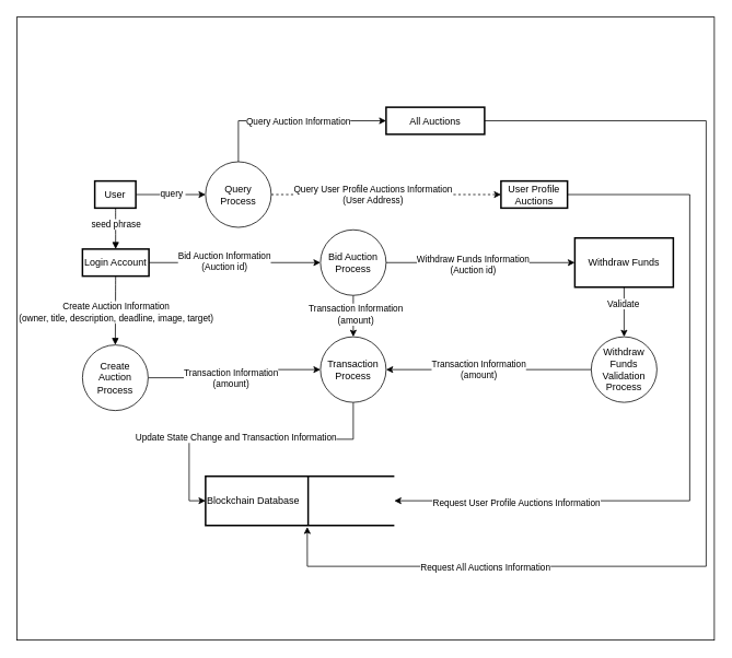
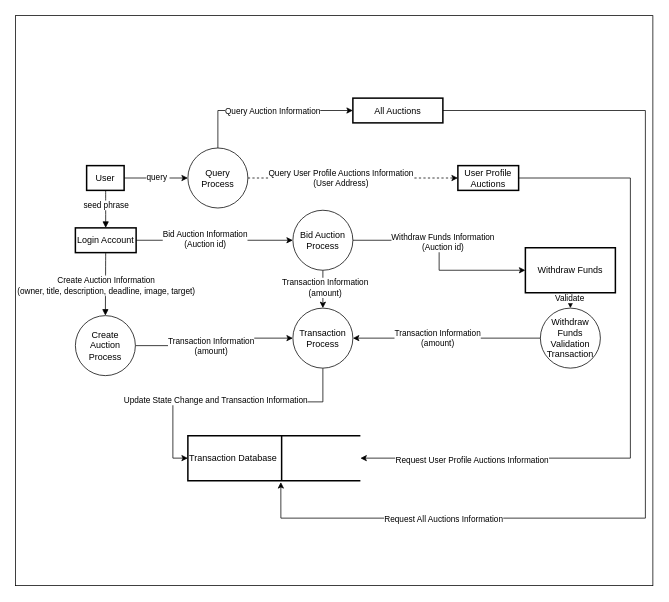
  <mxCell id="0" />
  <mxCell id="1" parent="0" />
  <mxCell id="2" value="" style="rounded=0;whiteSpace=wrap;html=1;" vertex="1" parent="1"><mxGeometry width="850" height="760" as="geometry" x="20" y="20" /></mxCell>
  <mxCell id="3" value="" style="edgeStyle=orthogonalEdgeStyle;rounded=0;orthogonalLoop=1;jettySize=auto;html=1;" edge="1" parent="1" source="5" target="37"><mxGeometry relative="1" as="geometry"><mxPoint x="250" y="236.5" as="targetPoint" /></mxGeometry></mxCell>
  <mxCell id="4" value="query&amp;nbsp;" style="edgeLabel;html=1;align=center;verticalAlign=middle;resizable=0;points=[];" vertex="1" connectable="0" parent="3"><mxGeometry x="0.03" y="1" relative="1" as="geometry"><mxPoint as="offset" /></mxGeometry></mxCell>
  <mxCell id="5" value="User" style="whiteSpace=wrap;strokeWidth=2;" parent="1" vertex="1"><mxGeometry x="115" y="220" width="50" height="33" as="geometry" /></mxCell>
  <mxCell id="6" value="" style="edgeStyle=orthogonalEdgeStyle;rounded=0;orthogonalLoop=1;jettySize=auto;html=1;entryX=0;entryY=0.5;entryDx=0;entryDy=0;" edge="1" parent="1" source="8" target="33"><mxGeometry relative="1" as="geometry" /></mxCell>
  <mxCell id="7" value="Bid Auction Information&lt;br&gt;(Auction id)" style="edgeLabel;html=1;align=center;verticalAlign=middle;resizable=0;points=[];" vertex="1" connectable="0" parent="6"><mxGeometry x="-0.128" y="2" relative="1" as="geometry"><mxPoint as="offset" /></mxGeometry></mxCell>
  <mxCell id="8" value="Login Account" style="whiteSpace=wrap;strokeWidth=2;" parent="1" vertex="1"><mxGeometry x="100" y="303" width="81" height="33" as="geometry" /></mxCell>
  <mxCell id="9" value="" style="edgeStyle=orthogonalEdgeStyle;rounded=0;orthogonalLoop=1;jettySize=auto;html=1;entryX=0;entryY=0.5;entryDx=0;entryDy=0;exitX=1;exitY=0.5;exitDx=0;exitDy=0;" edge="1" parent="1" source="34" target="26"><mxGeometry relative="1" as="geometry"><mxPoint x="370" y="436.5" as="targetPoint" /></mxGeometry></mxCell>
  <mxCell id="10" value="Transaction Information&lt;br&gt;(amount)" style="edgeLabel;html=1;align=center;verticalAlign=middle;resizable=0;points=[];" vertex="1" connectable="0" parent="9"><mxGeometry x="-0.333" y="3" relative="1" as="geometry"><mxPoint x="27" y="3" as="offset" /></mxGeometry></mxCell>
  <mxCell id="11" value="" style="edgeStyle=orthogonalEdgeStyle;rounded=0;orthogonalLoop=1;jettySize=auto;html=1;dashed=1;" edge="1" parent="1" source="37" target="32"><mxGeometry relative="1" as="geometry"><mxPoint x="331" y="236.5" as="sourcePoint" /></mxGeometry></mxCell>
  <mxCell id="12" value="Query User Profile Auctions Information&lt;br&gt;(User Address)" style="edgeLabel;html=1;align=center;verticalAlign=middle;resizable=0;points=[];" vertex="1" connectable="0" parent="11"><mxGeometry x="-0.232" y="-2" relative="1" as="geometry"><mxPoint x="15" y="-2" as="offset" /></mxGeometry></mxCell>
  <mxCell id="13" value="" style="curved=1;startArrow=none;endArrow=block;exitX=0.508;exitY=1.012;entryX=0.499;entryY=0.012;" parent="1" source="5" target="8" edge="1"><mxGeometry relative="1" as="geometry"><Array as="points" /></mxGeometry></mxCell>
  <mxCell id="14" value="seed phrase" style="edgeLabel;html=1;align=center;verticalAlign=middle;resizable=0;points=[];" vertex="1" connectable="0" parent="13"><mxGeometry x="-0.22" relative="1" as="geometry"><mxPoint as="offset" /></mxGeometry></mxCell>
  <mxCell id="15" value="" style="curved=1;startArrow=none;endArrow=block;exitX=0.499;exitY=1.024;entryX=0.5;entryY=0;entryDx=0;entryDy=0;" parent="1" source="8" target="34" edge="1"><mxGeometry relative="1" as="geometry"><Array as="points" /></mxGeometry></mxCell>
  <mxCell id="16" value="Create Auction Information&lt;br&gt;(owner, title, description, deadline, image, target)" style="edgeLabel;html=1;align=center;verticalAlign=middle;resizable=0;points=[];" vertex="1" connectable="0" parent="15"><mxGeometry x="-0.348" relative="1" as="geometry"><mxPoint y="17" as="offset" /></mxGeometry></mxCell>
  <mxCell id="17" value="" style="edgeStyle=orthogonalEdgeStyle;rounded=0;orthogonalLoop=1;jettySize=auto;html=1;entryX=0.5;entryY=0;entryDx=0;entryDy=0;exitX=0.5;exitY=1;exitDx=0;exitDy=0;" edge="1" parent="1" source="33" target="26"><mxGeometry relative="1" as="geometry"><mxPoint x="430" y="406.5" as="targetPoint" /></mxGeometry></mxCell>
  <mxCell id="18" value="Transaction Information&lt;br&gt;(amount)" style="edgeLabel;html=1;align=center;verticalAlign=middle;resizable=0;points=[];" vertex="1" connectable="0" parent="17"><mxGeometry x="-0.078" y="2" relative="1" as="geometry"><mxPoint as="offset" /></mxGeometry></mxCell>
  <mxCell id="19" value="" style="edgeStyle=orthogonalEdgeStyle;rounded=0;orthogonalLoop=1;jettySize=auto;html=1;exitX=1;exitY=0.5;exitDx=0;exitDy=0;" edge="1" parent="1" source="33" target="23"><mxGeometry relative="1" as="geometry" /></mxCell>
  <mxCell id="20" value="Withdraw Funds Information&lt;br&gt;(Auction id)" style="edgeLabel;html=1;align=center;verticalAlign=middle;resizable=0;points=[];" vertex="1" connectable="0" parent="19"><mxGeometry x="-0.294" y="-2" relative="1" as="geometry"><mxPoint x="24" as="offset" /></mxGeometry></mxCell>
  <mxCell id="21" style="edgeStyle=orthogonalEdgeStyle;rounded=0;orthogonalLoop=1;jettySize=auto;html=1;exitX=0.5;exitY=1;exitDx=0;exitDy=0;entryX=0.5;entryY=0;entryDx=0;entryDy=0;" edge="1" parent="1" source="23" target="29"><mxGeometry relative="1" as="geometry" /></mxCell>
  <mxCell id="22" value="Validate" style="edgeLabel;html=1;align=center;verticalAlign=middle;resizable=0;points=[];" vertex="1" connectable="0" parent="21"><mxGeometry x="-0.329" y="-2" relative="1" as="geometry"><mxPoint as="offset" /></mxGeometry></mxCell>
- <mxCell id="23" value="Withdraw Funds" style="whiteSpace=wrap;html=1;strokeWidth=2;" vertex="1" parent="1"><mxGeometry x="700" y="289.5" width="120" height="60" as="geometry" /></mxCell>
+ <mxCell id="23" value="Withdraw Funds" style="whiteSpace=wrap;html=1;strokeWidth=2;" vertex="1" parent="1"><mxGeometry x="700" y="329.5" width="120" height="60" as="geometry" /></mxCell>
  <mxCell id="24" style="edgeStyle=orthogonalEdgeStyle;rounded=0;orthogonalLoop=1;jettySize=auto;html=1;entryX=0;entryY=0.5;entryDx=0;entryDy=0;entryPerimeter=0;" edge="1" parent="1" source="26" target="41"><mxGeometry relative="1" as="geometry" /></mxCell>
  <mxCell id="25" value="Update State Change and Transaction Information" style="edgeLabel;html=1;align=center;verticalAlign=middle;resizable=0;points=[];" vertex="1" connectable="0" parent="24"><mxGeometry x="0.109" y="-3" relative="1" as="geometry"><mxPoint as="offset" /></mxGeometry></mxCell>
  <mxCell id="26" value="Transaction Process" style="ellipse;whiteSpace=wrap;html=1;aspect=fixed;" vertex="1" parent="1"><mxGeometry x="390" y="410" width="80" height="80" as="geometry" /></mxCell>
  <mxCell id="27" style="edgeStyle=orthogonalEdgeStyle;rounded=0;orthogonalLoop=1;jettySize=auto;html=1;entryX=1;entryY=0.5;entryDx=0;entryDy=0;" edge="1" parent="1" source="29" target="26"><mxGeometry relative="1" as="geometry" /></mxCell>
  <mxCell id="28" value="Transaction Information&lt;br&gt;(amount)" style="edgeLabel;html=1;align=center;verticalAlign=middle;resizable=0;points=[];" vertex="1" connectable="0" parent="27"><mxGeometry x="0.107" y="-1" relative="1" as="geometry"><mxPoint as="offset" /></mxGeometry></mxCell>
- <mxCell id="29" value="Withdraw Funds Validation Process" style="ellipse;whiteSpace=wrap;html=1;aspect=fixed;" vertex="1" parent="1"><mxGeometry x="720" y="410" width="80" height="80" as="geometry" /></mxCell>
+ <mxCell id="29" value="Withdraw Funds Validation Transaction" style="ellipse;whiteSpace=wrap;html=1;aspect=fixed;" vertex="1" parent="1"><mxGeometry x="720" y="410" width="80" height="80" as="geometry" /></mxCell>
  <mxCell id="30" style="edgeStyle=orthogonalEdgeStyle;rounded=0;orthogonalLoop=1;jettySize=auto;html=1;entryX=1;entryY=0.5;entryDx=0;entryDy=0;entryPerimeter=0;" edge="1" parent="1" source="32" target="41"><mxGeometry relative="1" as="geometry"><mxPoint x="860" y="673" as="targetPoint" /><Array as="points"><mxPoint x="840" y="237" /><mxPoint x="840" y="610" /></Array></mxGeometry></mxCell>
  <mxCell id="31" value="Request User Profile Auctions Information" style="edgeLabel;html=1;align=center;verticalAlign=middle;resizable=0;points=[];" vertex="1" connectable="0" parent="30"><mxGeometry x="0.664" y="2" relative="1" as="geometry"><mxPoint as="offset" /></mxGeometry></mxCell>
  <mxCell id="32" value="User Profile Auctions" style="whiteSpace=wrap;strokeWidth=2;" vertex="1" parent="1"><mxGeometry x="610" y="220" width="81" height="33" as="geometry" /></mxCell>
  <mxCell id="33" value="Bid Auction&lt;br&gt;Process" style="ellipse;whiteSpace=wrap;html=1;aspect=fixed;" vertex="1" parent="1"><mxGeometry x="390" y="279.5" width="80" height="80" as="geometry" /></mxCell>
  <mxCell id="34" value="Create Auction Process" style="ellipse;whiteSpace=wrap;html=1;aspect=fixed;" vertex="1" parent="1"><mxGeometry x="100" y="420" width="80" height="80" as="geometry" /></mxCell>
  <mxCell id="35" style="edgeStyle=orthogonalEdgeStyle;rounded=0;orthogonalLoop=1;jettySize=auto;html=1;exitX=0.5;exitY=0;exitDx=0;exitDy=0;entryX=0;entryY=0.5;entryDx=0;entryDy=0;" edge="1" parent="1" source="37" target="40"><mxGeometry relative="1" as="geometry" /></mxCell>
  <mxCell id="36" value="Query Auction Information" style="edgeLabel;html=1;align=center;verticalAlign=middle;resizable=0;points=[];" vertex="1" connectable="0" parent="35"><mxGeometry x="0.061" y="-1" relative="1" as="geometry"><mxPoint as="offset" /></mxGeometry></mxCell>
  <mxCell id="37" value="Query Process" style="ellipse;whiteSpace=wrap;html=1;aspect=fixed;" vertex="1" parent="1"><mxGeometry x="250" y="196.5" width="80" height="80" as="geometry" /></mxCell>
  <mxCell id="38" style="edgeStyle=orthogonalEdgeStyle;rounded=0;orthogonalLoop=1;jettySize=auto;html=1;entryX=0.539;entryY=1.033;entryDx=0;entryDy=0;entryPerimeter=0;" edge="1" parent="1" source="40" target="41"><mxGeometry relative="1" as="geometry"><Array as="points"><mxPoint x="860" y="147" /><mxPoint x="860" y="690" /><mxPoint x="374" y="690" /></Array></mxGeometry></mxCell>
  <mxCell id="39" value="Request All Auctions Information" style="edgeLabel;html=1;align=center;verticalAlign=middle;resizable=0;points=[];" vertex="1" connectable="0" parent="38"><mxGeometry x="0.607" relative="1" as="geometry"><mxPoint as="offset" /></mxGeometry></mxCell>
  <mxCell id="40" value="All Auctions" style="whiteSpace=wrap;strokeWidth=2;" vertex="1" parent="1"><mxGeometry x="470" y="130" width="120" height="33" as="geometry" /></mxCell>
- <mxCell id="41" value="Blockchain Database" style="strokeWidth=2;html=1;shape=mxgraph.flowchart.annotation_1;align=left;pointerEvents=1;" vertex="1" parent="1"><mxGeometry x="250" y="580" width="230" height="60" as="geometry" /></mxCell>
+ <mxCell id="41" value="Transaction Database" style="strokeWidth=2;html=1;shape=mxgraph.flowchart.annotation_1;align=left;pointerEvents=1;" vertex="1" parent="1"><mxGeometry x="250" y="580" width="230" height="60" as="geometry" /></mxCell>
  <mxCell id="42" value="" style="line;strokeWidth=2;direction=south;html=1;" vertex="1" parent="1"><mxGeometry x="370" y="580" width="10" height="60" as="geometry" /></mxCell>
